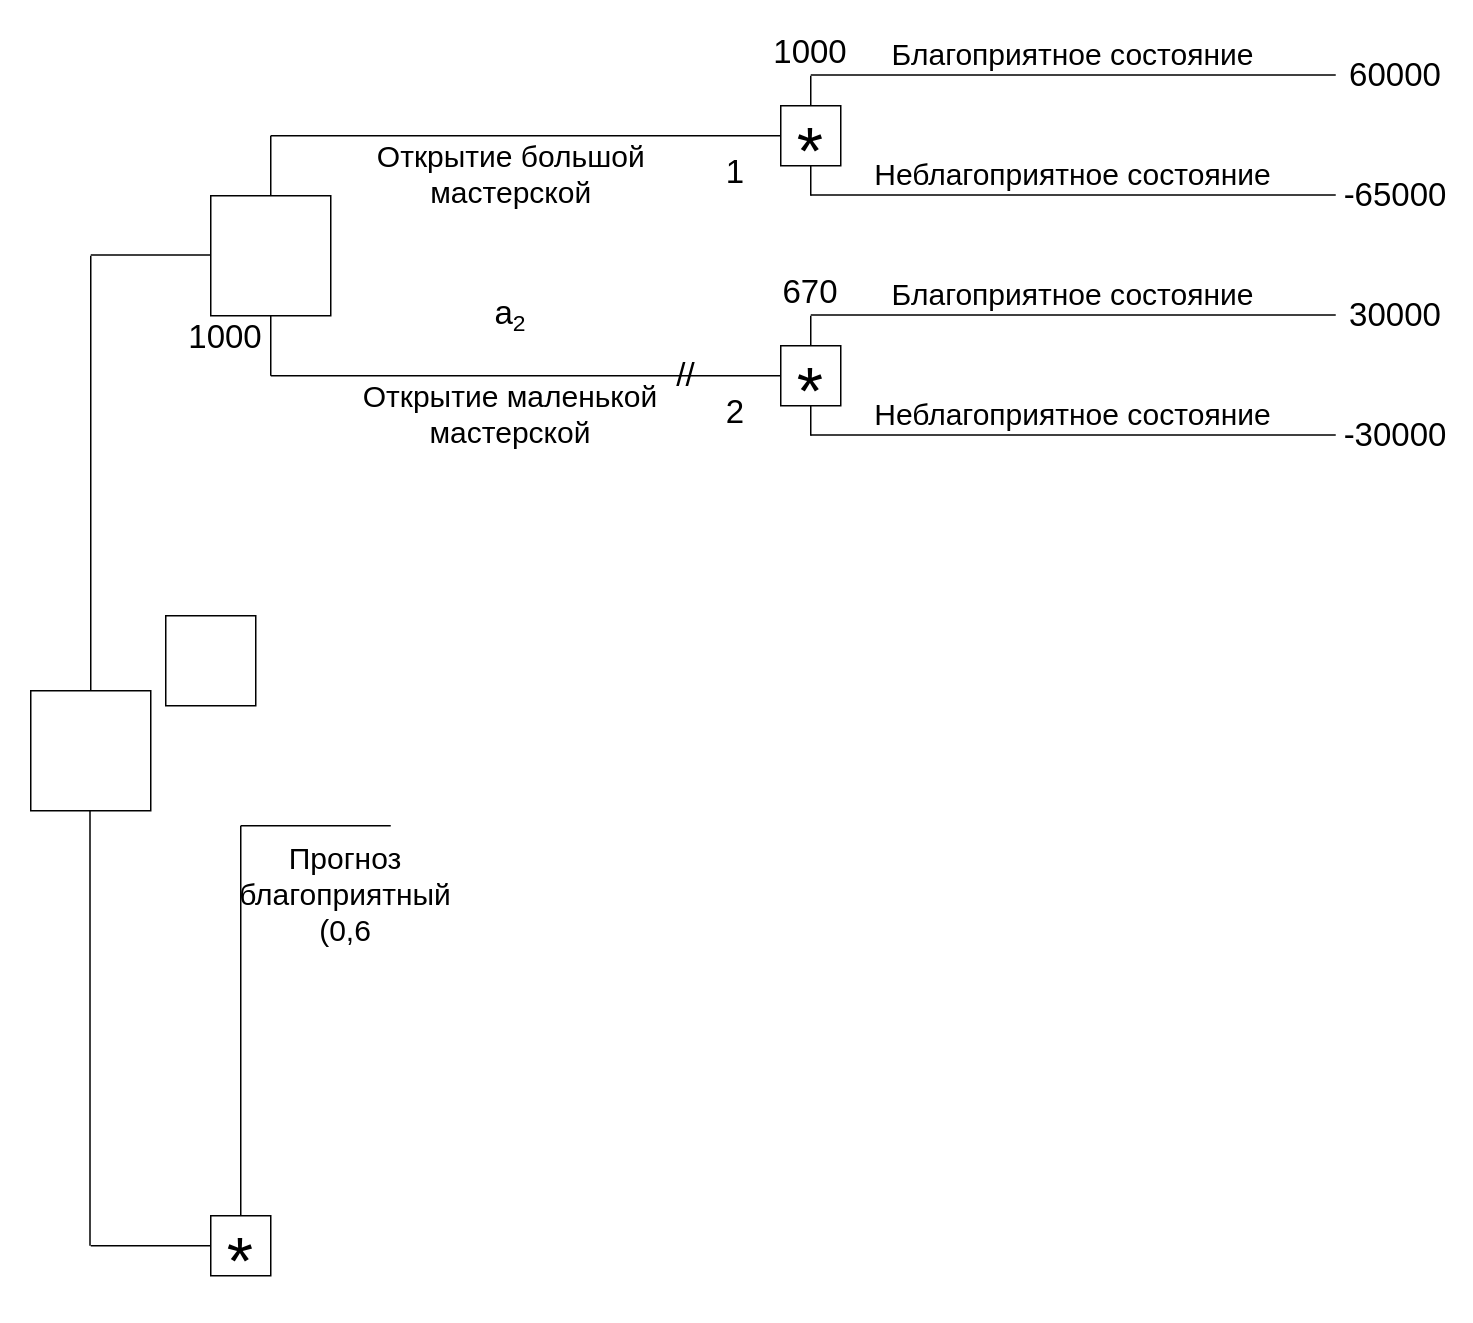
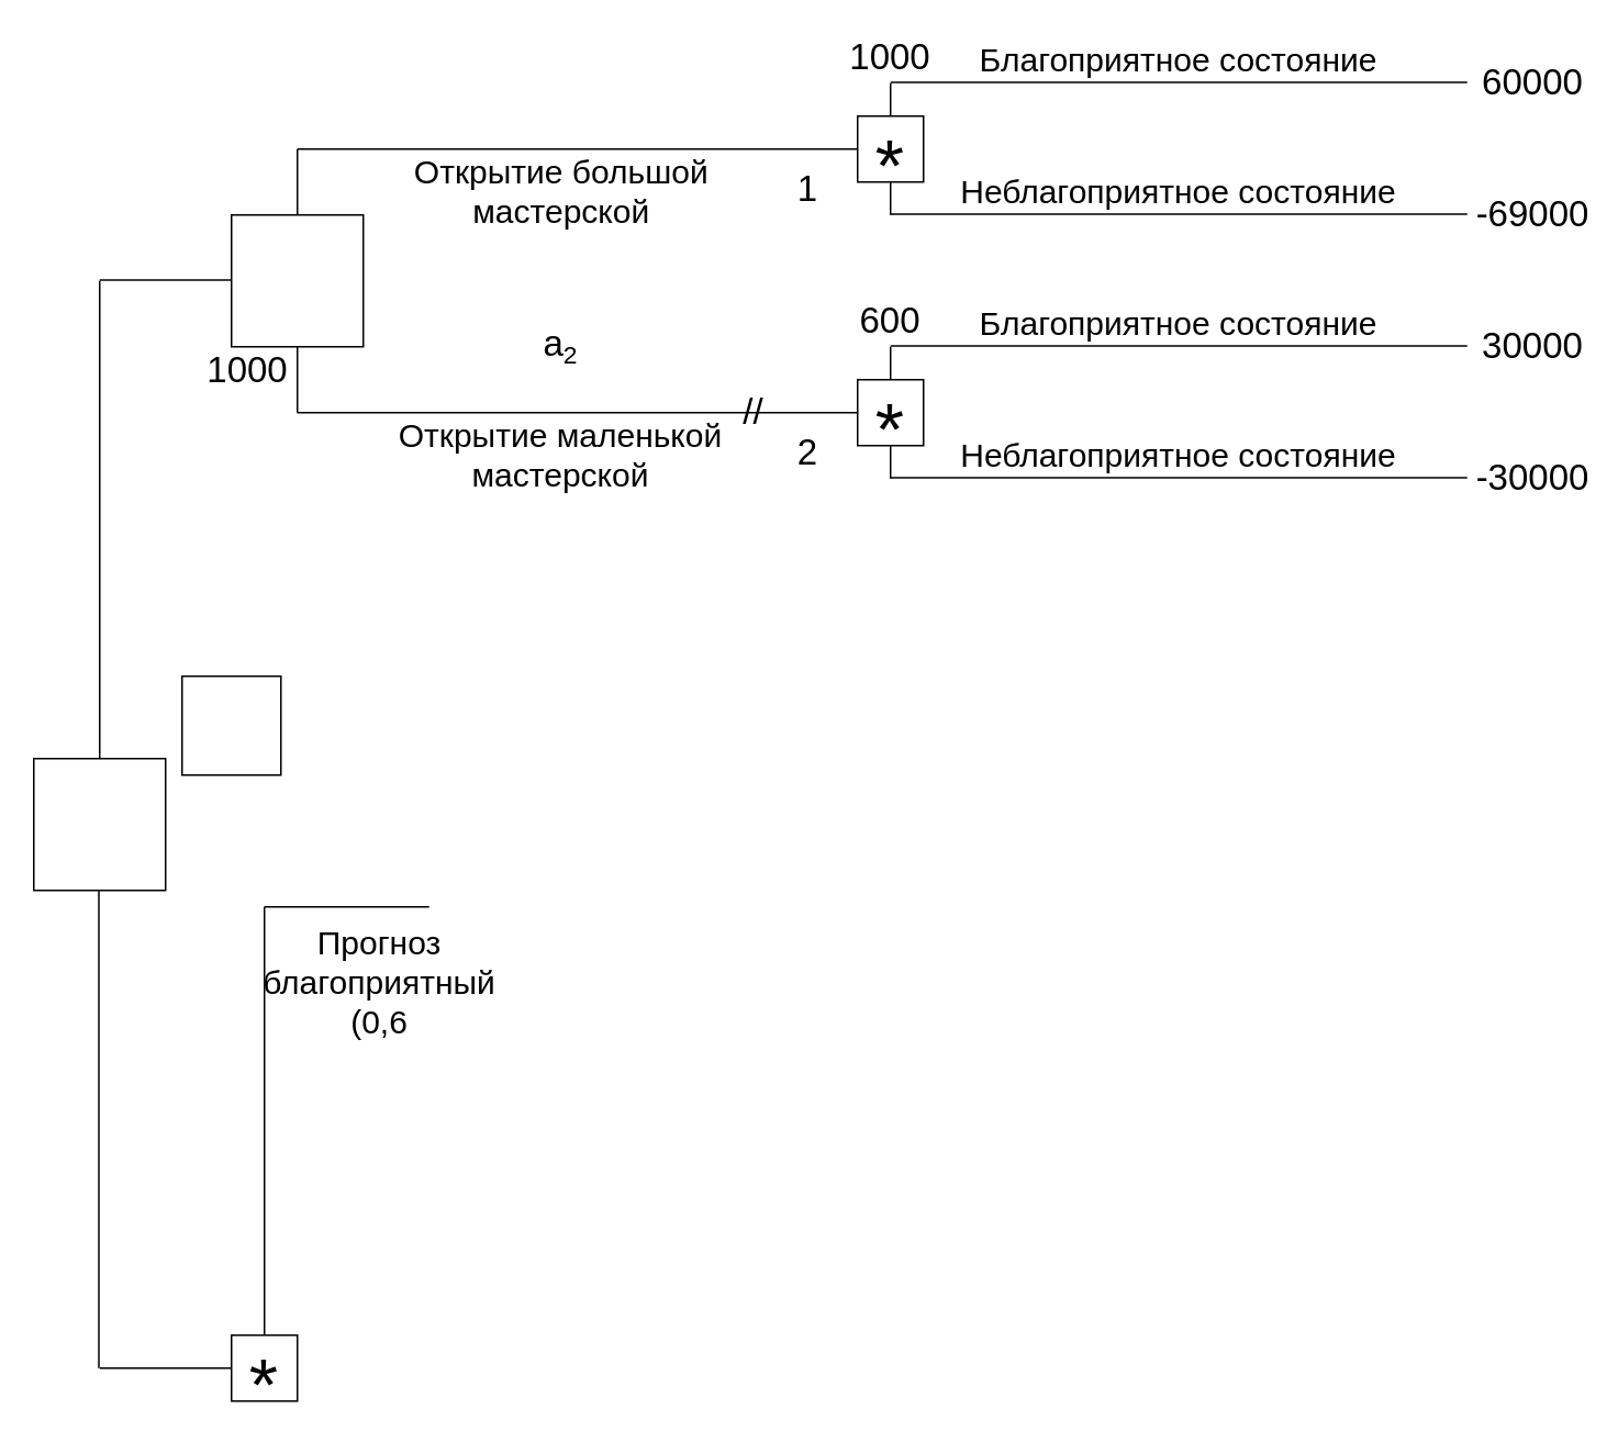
  <mxCell id="0" />
  <mxCell id="1" parent="0" />
  <mxCell id="2" value="" style="whiteSpace=wrap;html=1;aspect=fixed;" vertex="1" parent="1"><mxGeometry x="140" y="130" width="80" height="80" as="geometry" /></mxCell>
  <mxCell id="3" value="" style="whiteSpace=wrap;html=1;aspect=fixed;fontSize=30;" vertex="1" parent="1"><mxGeometry x="520" y="70" width="40" height="40" as="geometry" /></mxCell>
  <mxCell id="4" value="" style="whiteSpace=wrap;html=1;aspect=fixed;" vertex="1" parent="1"><mxGeometry x="520" y="230" width="40" height="40" as="geometry" /></mxCell>
  <mxCell id="5" value="" style="endArrow=none;html=1;rounded=0;" edge="1" parent="1"><mxGeometry width="50" height="50" relative="1" as="geometry"><mxPoint x="180" y="130" as="sourcePoint" /><mxPoint x="180" y="90" as="targetPoint" /></mxGeometry></mxCell>
  <mxCell id="6" value="" style="endArrow=none;html=1;rounded=0;entryX=0;entryY=0.5;entryDx=0;entryDy=0;" edge="1" parent="1" target="3"><mxGeometry width="50" height="50" relative="1" as="geometry"><mxPoint x="180" y="90" as="sourcePoint" /><mxPoint x="230" y="40" as="targetPoint" /></mxGeometry></mxCell>
  <mxCell id="7" value="" style="endArrow=none;html=1;rounded=0;" edge="1" parent="1"><mxGeometry width="50" height="50" relative="1" as="geometry"><mxPoint x="180" y="250" as="sourcePoint" /><mxPoint x="180" y="210" as="targetPoint" /></mxGeometry></mxCell>
  <mxCell id="8" value="" style="endArrow=none;html=1;rounded=0;entryX=0;entryY=0.5;entryDx=0;entryDy=0;" edge="1" parent="1" target="4"><mxGeometry width="50" height="50" relative="1" as="geometry"><mxPoint x="180" y="250" as="sourcePoint" /><mxPoint x="230" y="200" as="targetPoint" /></mxGeometry></mxCell>
  <mxCell id="9" value="" style="endArrow=none;html=1;rounded=0;" edge="1" parent="1"><mxGeometry width="50" height="50" relative="1" as="geometry"><mxPoint x="540" y="49.5" as="sourcePoint" /><mxPoint x="890" y="49.5" as="targetPoint" /></mxGeometry></mxCell>
  <mxCell id="10" value="" style="endArrow=none;html=1;rounded=0;" edge="1" parent="1"><mxGeometry width="50" height="50" relative="1" as="geometry"><mxPoint x="540" y="129.5" as="sourcePoint" /><mxPoint x="890" y="129.5" as="targetPoint" /></mxGeometry></mxCell>
  <mxCell id="11" value="" style="endArrow=none;html=1;rounded=0;" edge="1" parent="1"><mxGeometry width="50" height="50" relative="1" as="geometry"><mxPoint x="540" y="209.5" as="sourcePoint" /><mxPoint x="890" y="209.5" as="targetPoint" /></mxGeometry></mxCell>
  <mxCell id="12" value="" style="endArrow=none;html=1;rounded=0;" edge="1" parent="1"><mxGeometry width="50" height="50" relative="1" as="geometry"><mxPoint x="540" y="289.5" as="sourcePoint" /><mxPoint x="890" y="289.5" as="targetPoint" /></mxGeometry></mxCell>
  <mxCell id="13" value="" style="endArrow=none;html=1;rounded=0;exitX=0.5;exitY=0;exitDx=0;exitDy=0;" edge="1" parent="1" source="4"><mxGeometry width="50" height="50" relative="1" as="geometry"><mxPoint x="490" y="260" as="sourcePoint" /><mxPoint x="540" y="210" as="targetPoint" /></mxGeometry></mxCell>
  <mxCell id="14" value="" style="endArrow=none;html=1;rounded=0;exitX=0.5;exitY=1;exitDx=0;exitDy=0;" edge="1" parent="1" source="4"><mxGeometry width="50" height="50" relative="1" as="geometry"><mxPoint x="490" y="340" as="sourcePoint" /><mxPoint x="540" y="290" as="targetPoint" /></mxGeometry></mxCell>
  <mxCell id="15" value="" style="endArrow=none;html=1;rounded=0;exitX=0.5;exitY=0;exitDx=0;exitDy=0;" edge="1" parent="1" source="3"><mxGeometry width="50" height="50" relative="1" as="geometry"><mxPoint x="490" y="100" as="sourcePoint" /><mxPoint x="540" y="50" as="targetPoint" /></mxGeometry></mxCell>
  <mxCell id="16" value="" style="endArrow=none;html=1;rounded=0;exitX=0.5;exitY=1;exitDx=0;exitDy=0;" edge="1" parent="1" source="3"><mxGeometry width="50" height="50" relative="1" as="geometry"><mxPoint x="490" y="180" as="sourcePoint" /><mxPoint x="540" y="130" as="targetPoint" /></mxGeometry></mxCell>
  <mxCell id="17" value="&lt;span style=&quot;font-size: 20px;&quot;&gt;Благоприятное состояние&lt;/span&gt;" style="text;html=1;strokeColor=none;fillColor=none;align=center;verticalAlign=middle;whiteSpace=wrap;rounded=0;" vertex="1" parent="1"><mxGeometry x="570" y="20" width="290" height="30" as="geometry" /></mxCell>
  <mxCell id="18" value="&lt;span style=&quot;font-size: 20px;&quot;&gt;Благоприятное состояние&lt;/span&gt;" style="text;html=1;strokeColor=none;fillColor=none;align=center;verticalAlign=middle;whiteSpace=wrap;rounded=0;" vertex="1" parent="1"><mxGeometry x="570" y="180" width="290" height="30" as="geometry" /></mxCell>
  <mxCell id="19" value="&lt;span style=&quot;font-size: 20px;&quot;&gt;Неблагоприятное состояние&lt;/span&gt;" style="text;html=1;strokeColor=none;fillColor=none;align=center;verticalAlign=middle;whiteSpace=wrap;rounded=0;" vertex="1" parent="1"><mxGeometry x="570" y="100" width="290" height="30" as="geometry" /></mxCell>
  <mxCell id="20" value="&lt;span style=&quot;font-size: 20px;&quot;&gt;Неблагоприятное состояние&lt;/span&gt;" style="text;html=1;strokeColor=none;fillColor=none;align=center;verticalAlign=middle;whiteSpace=wrap;rounded=0;" vertex="1" parent="1"><mxGeometry x="570" y="260" width="290" height="30" as="geometry" /></mxCell>
  <mxCell id="21" value="&lt;span style=&quot;font-size: 20px;&quot;&gt;Открытие большой мастерской&lt;/span&gt;" style="text;html=1;strokeColor=none;fillColor=none;align=center;verticalAlign=middle;whiteSpace=wrap;rounded=0;fontSize=20;" vertex="1" parent="1"><mxGeometry x="193.5" y="100" width="293" height="30" as="geometry" /></mxCell>
  <mxCell id="22" value="&lt;span style=&quot;font-size: 20px;&quot;&gt;Открытие маленькой мастерской&lt;/span&gt;" style="text;html=1;strokeColor=none;fillColor=none;align=center;verticalAlign=middle;whiteSpace=wrap;rounded=0;" vertex="1" parent="1"><mxGeometry x="210" y="260" width="260" height="30" as="geometry" /></mxCell>
  <mxCell id="23" value="*" style="text;html=1;strokeColor=none;fillColor=none;align=center;verticalAlign=middle;whiteSpace=wrap;rounded=0;fontSize=45;" vertex="1" parent="1"><mxGeometry x="510" y="80" width="60" height="40" as="geometry" /></mxCell>
  <mxCell id="24" value="*" style="text;html=1;strokeColor=none;fillColor=none;align=center;verticalAlign=middle;whiteSpace=wrap;rounded=0;fontSize=45;" vertex="1" parent="1"><mxGeometry x="510" y="240" width="60" height="40" as="geometry" /></mxCell>
  <mxCell id="25" value="1" style="text;html=1;strokeColor=none;fillColor=none;align=center;verticalAlign=middle;whiteSpace=wrap;rounded=0;fontSize=22;" vertex="1" parent="1"><mxGeometry x="460" y="100" width="60" height="30" as="geometry" /></mxCell>
  <mxCell id="26" value="2" style="text;html=1;strokeColor=none;fillColor=none;align=center;verticalAlign=middle;whiteSpace=wrap;rounded=0;fontSize=22;" vertex="1" parent="1"><mxGeometry x="460" y="260" width="60" height="30" as="geometry" /></mxCell>
  <mxCell id="27" value="a&lt;span style=&quot;font-size: 18.333px;&quot;&gt;&lt;sub&gt;2&lt;/sub&gt;&lt;/span&gt;" style="text;html=1;strokeColor=none;fillColor=none;align=center;verticalAlign=middle;whiteSpace=wrap;rounded=0;fontSize=22;" vertex="1" parent="1"><mxGeometry x="310" y="195" width="60" height="30" as="geometry" /></mxCell>
  <mxCell id="28" value="60000" style="text;html=1;strokeColor=none;fillColor=none;align=center;verticalAlign=middle;whiteSpace=wrap;rounded=0;fontSize=22;" vertex="1" parent="1"><mxGeometry x="900" y="30" width="60" height="40" as="geometry" /></mxCell>
- <mxCell id="29" value="-65000" style="text;html=1;strokeColor=none;fillColor=none;align=center;verticalAlign=middle;whiteSpace=wrap;rounded=0;fontSize=22;" vertex="1" parent="1"><mxGeometry x="900" y="110" width="60" height="40" as="geometry" /></mxCell>
+ <mxCell id="29" value="-69000" style="text;html=1;strokeColor=none;fillColor=none;align=center;verticalAlign=middle;whiteSpace=wrap;rounded=0;fontSize=22;" vertex="1" parent="1"><mxGeometry x="900" y="110" width="60" height="40" as="geometry" /></mxCell>
  <mxCell id="30" value="30000" style="text;html=1;strokeColor=none;fillColor=none;align=center;verticalAlign=middle;whiteSpace=wrap;rounded=0;fontSize=22;" vertex="1" parent="1"><mxGeometry x="900" y="190" width="60" height="40" as="geometry" /></mxCell>
  <mxCell id="31" value="-30000" style="text;html=1;strokeColor=none;fillColor=none;align=center;verticalAlign=middle;whiteSpace=wrap;rounded=0;fontSize=22;" vertex="1" parent="1"><mxGeometry x="900" y="270" width="60" height="40" as="geometry" /></mxCell>
  <mxCell id="32" value="1000" style="text;html=1;strokeColor=none;fillColor=none;align=center;verticalAlign=middle;whiteSpace=wrap;rounded=0;fontSize=22;" vertex="1" parent="1"><mxGeometry x="120" y="210" width="60" height="30" as="geometry" /></mxCell>
  <mxCell id="33" value="1000" style="text;html=1;strokeColor=none;fillColor=none;align=center;verticalAlign=middle;whiteSpace=wrap;rounded=0;fontSize=22;" vertex="1" parent="1"><mxGeometry x="510" y="20" width="60" height="30" as="geometry" /></mxCell>
- <mxCell id="34" value="670" style="text;html=1;strokeColor=none;fillColor=none;align=center;verticalAlign=middle;whiteSpace=wrap;rounded=0;fontSize=22;" vertex="1" parent="1"><mxGeometry x="510" y="180" width="60" height="30" as="geometry" /></mxCell>
+ <mxCell id="34" value="600" style="text;html=1;strokeColor=none;fillColor=none;align=center;verticalAlign=middle;whiteSpace=wrap;rounded=0;fontSize=22;" vertex="1" parent="1"><mxGeometry x="510" y="180" width="60" height="30" as="geometry" /></mxCell>
  <mxCell id="35" value="//" style="text;html=1;strokeColor=none;fillColor=none;align=center;verticalAlign=middle;whiteSpace=wrap;rounded=0;fontSize=22;" vertex="1" parent="1"><mxGeometry x="426.5" y="235" width="60" height="30" as="geometry" /></mxCell>
  <mxCell id="36" value="" style="endArrow=none;html=1;rounded=0;" edge="1" parent="1"><mxGeometry width="50" height="50" relative="1" as="geometry"><mxPoint x="60" y="830" as="sourcePoint" /><mxPoint x="140" y="830" as="targetPoint" /></mxGeometry></mxCell>
  <mxCell id="37" value="" style="endArrow=none;html=1;rounded=0;" edge="1" parent="1"><mxGeometry width="50" height="50" relative="1" as="geometry"><mxPoint x="60" y="460" as="sourcePoint" /><mxPoint x="60" y="170" as="targetPoint" /></mxGeometry></mxCell>
  <mxCell id="38" value="" style="whiteSpace=wrap;html=1;aspect=fixed;" vertex="1" parent="1"><mxGeometry x="20" y="460" width="80" height="80" as="geometry" /></mxCell>
  <mxCell id="39" value="" style="whiteSpace=wrap;html=1;aspect=fixed;" vertex="1" parent="1"><mxGeometry x="110" y="410" width="60" height="60" as="geometry" /></mxCell>
  <mxCell id="40" value="" style="endArrow=none;html=1;rounded=0;" edge="1" parent="1"><mxGeometry width="50" height="50" relative="1" as="geometry"><mxPoint x="59.5" y="830" as="sourcePoint" /><mxPoint x="59.5" y="540" as="targetPoint" /></mxGeometry></mxCell>
  <mxCell id="41" value="" style="endArrow=none;html=1;rounded=0;" edge="1" parent="1"><mxGeometry width="50" height="50" relative="1" as="geometry"><mxPoint x="60" y="169.5" as="sourcePoint" /><mxPoint x="140" y="169.5" as="targetPoint" /></mxGeometry></mxCell>
  <mxCell id="42" value="" style="whiteSpace=wrap;html=1;aspect=fixed;" vertex="1" parent="1"><mxGeometry x="140" y="810" width="40" height="40" as="geometry" /></mxCell>
  <mxCell id="43" value="*" style="text;html=1;strokeColor=none;fillColor=none;align=center;verticalAlign=middle;whiteSpace=wrap;rounded=0;fontSize=45;" vertex="1" parent="1"><mxGeometry x="130" y="820" width="60" height="40" as="geometry" /></mxCell>
  <mxCell id="44" value="" style="endArrow=none;html=1;rounded=0;" edge="1" parent="1"><mxGeometry width="50" height="50" relative="1" as="geometry"><mxPoint x="160" y="810" as="sourcePoint" /><mxPoint x="160" y="550" as="targetPoint" /></mxGeometry></mxCell>
  <mxCell id="45" value="&lt;span style=&quot;font-size: 20px;&quot;&gt;Прогноз благоприятный (0,6&lt;/span&gt;" style="text;html=1;strokeColor=none;fillColor=none;align=center;verticalAlign=middle;whiteSpace=wrap;rounded=0;flipV=0;flipH=0;" vertex="1" parent="1"><mxGeometry x="200" y="570" width="60" height="50" as="geometry" /></mxCell>
  <mxCell id="46" value="" style="endArrow=none;html=1;rounded=0;" edge="1" parent="1"><mxGeometry width="50" height="50" relative="1" as="geometry"><mxPoint x="160" y="550" as="sourcePoint" /><mxPoint x="260" y="550" as="targetPoint" /></mxGeometry></mxCell>
